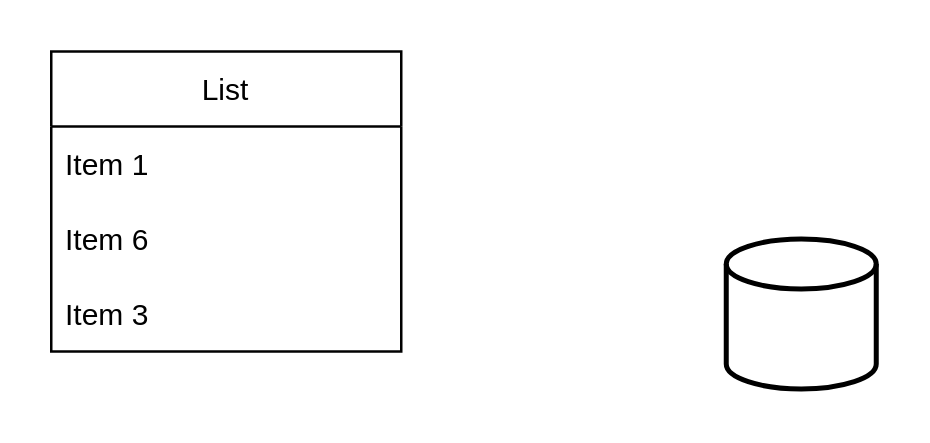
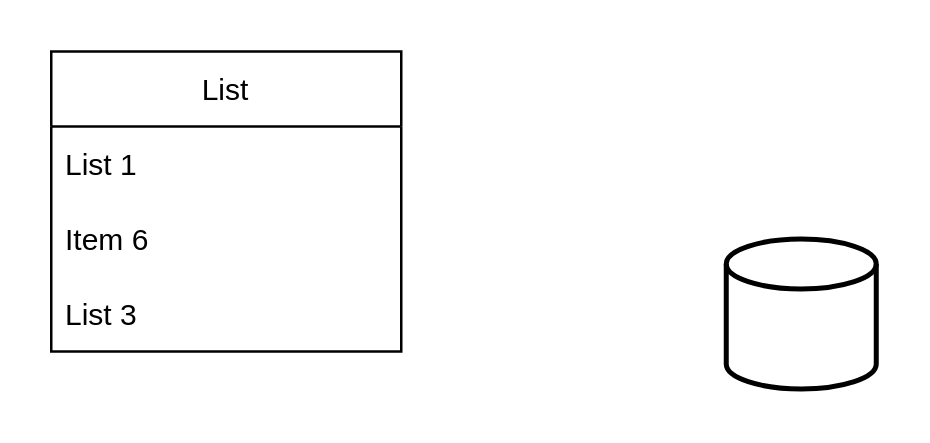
  <mxCell id="0" />
  <mxCell id="1" parent="0" />
  <mxCell id="2" value="List" style="swimlane;fontStyle=0;childLayout=stackLayout;horizontal=1;startSize=30;horizontalStack=0;resizeParent=1;resizeParentMax=0;resizeLast=0;collapsible=1;marginBottom=0;" parent="1" vertex="1"><mxGeometry x="20" y="20" width="140" height="120" as="geometry" /></mxCell>
- <mxCell id="3" value="Item 1" style="text;strokeColor=none;fillColor=none;align=left;verticalAlign=middle;spacingLeft=4;spacingRight=4;overflow=hidden;points=[[0,0.5],[1,0.5]];portConstraint=eastwest;rotatable=0;" parent="2" vertex="1"><mxGeometry y="30" width="140" height="30" as="geometry" /></mxCell>
+ <mxCell id="3" value="List 1" style="text;strokeColor=none;fillColor=none;align=left;verticalAlign=middle;spacingLeft=4;spacingRight=4;overflow=hidden;points=[[0,0.5],[1,0.5]];portConstraint=eastwest;rotatable=0;" parent="2" vertex="1"><mxGeometry y="30" width="140" height="30" as="geometry" /></mxCell>
  <mxCell id="4" value="Item 6" style="text;strokeColor=none;fillColor=none;align=left;verticalAlign=middle;spacingLeft=4;spacingRight=4;overflow=hidden;points=[[0,0.5],[1,0.5]];portConstraint=eastwest;rotatable=0;" parent="2" vertex="1"><mxGeometry y="60" width="140" height="30" as="geometry" /></mxCell>
- <mxCell id="5" value="Item 3" style="text;strokeColor=none;fillColor=none;align=left;verticalAlign=middle;spacingLeft=4;spacingRight=4;overflow=hidden;points=[[0,0.5],[1,0.5]];portConstraint=eastwest;rotatable=0;" parent="2" vertex="1"><mxGeometry y="90" width="140" height="30" as="geometry" /></mxCell>
+ <mxCell id="5" value="List 3" style="text;strokeColor=none;fillColor=none;align=left;verticalAlign=middle;spacingLeft=4;spacingRight=4;overflow=hidden;points=[[0,0.5],[1,0.5]];portConstraint=eastwest;rotatable=0;" parent="2" vertex="1"><mxGeometry y="90" width="140" height="30" as="geometry" /></mxCell>
  <mxCell id="6" value="" style="strokeWidth=2;html=1;shape=mxgraph.flowchart.database;whiteSpace=wrap;" parent="1" vertex="1"><mxGeometry x="290" y="95" width="60" height="60" as="geometry" /></mxCell>
